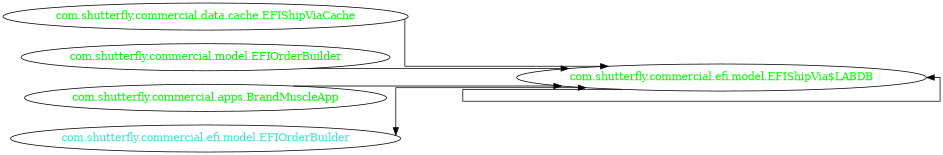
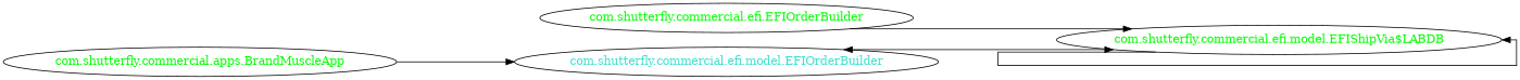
  digraph {
    concentrate=true
    rankdir=LR
    ranksep=2.0
    splines=ortho
    node [fontcolor=green]
    "com.shutterfly.commercial.efi.model.EFIShipVia$LABDB"
-   "com.shutterfly.commercial.data.cache.EFIShipViaCache"
-   "com.shutterfly.commercial.efi.EFIOrderBuilder" [label="com.shutterfly.commercial.model.EFIOrderBuilder"]
+   "com.shutterfly.commercial.efi.EFIOrderBuilder"
    "com.shutterfly.commercial.apps.BrandMuscleApp"
    n5 [fontcolor=turquoise label="com.shutterfly.commercial.efi.model.EFIOrderBuilder"]
    "com.shutterfly.commercial.efi.model.EFIShipVia$LABDB" -> "com.shutterfly.commercial.efi.model.EFIShipVia$LABDB"
-   "com.shutterfly.commercial.data.cache.EFIShipViaCache" -> "com.shutterfly.commercial.efi.model.EFIShipVia$LABDB"
    "com.shutterfly.commercial.efi.EFIOrderBuilder" -> "com.shutterfly.commercial.efi.model.EFIShipVia$LABDB"
-   "com.shutterfly.commercial.apps.BrandMuscleApp" -> "com.shutterfly.commercial.efi.model.EFIShipVia$LABDB"
+   "com.shutterfly.commercial.apps.BrandMuscleApp" -> n5
    n5 -> "com.shutterfly.commercial.efi.model.EFIShipVia$LABDB" [dir=both]
  }
